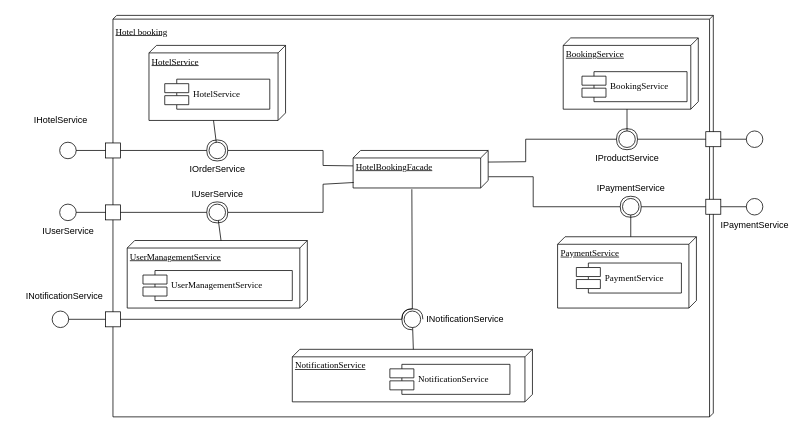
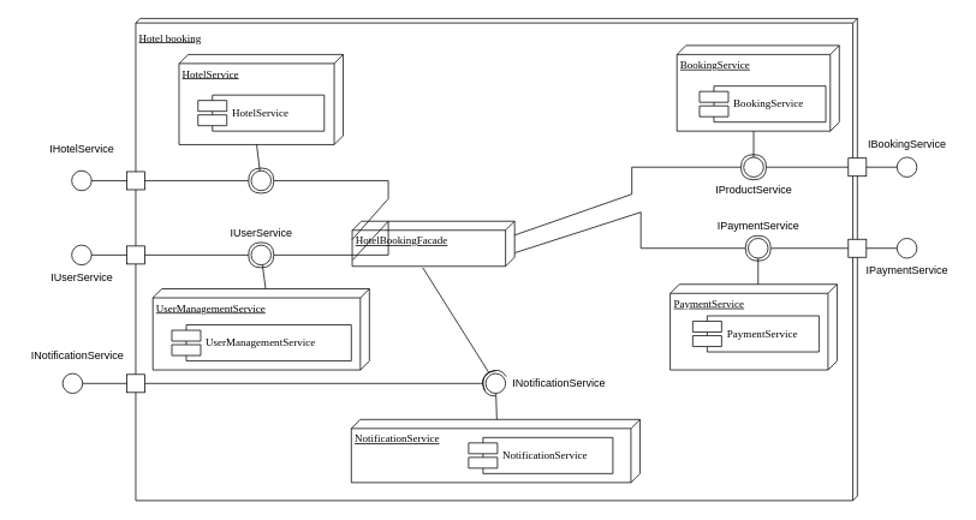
  <mxCell id="0" />
  <mxCell id="1" parent="0" />
  <mxCell id="2" value="Hotel booking" style="verticalAlign=top;align=left;spacingTop=8;spacingLeft=2;spacingRight=12;shape=cube;size=5;direction=south;fontStyle=4;html=1;rounded=0;shadow=0;comic=0;labelBackgroundColor=none;strokeWidth=1;fontFamily=Verdana;fontSize=12" vertex="1" parent="1"><mxGeometry x="150" y="20" width="800" height="535" as="geometry" /></mxCell>
  <mxCell id="3" value="BookingService  " style="verticalAlign=top;align=left;spacingTop=8;spacingLeft=2;spacingRight=12;shape=cube;size=10;direction=south;fontStyle=4;html=1;rounded=0;shadow=0;comic=0;labelBackgroundColor=none;strokeWidth=1;fontFamily=Verdana;fontSize=12" vertex="1" parent="1"><mxGeometry x="750" y="50" width="180" height="95" as="geometry" /></mxCell>
  <mxCell id="4" value="BookingService  " style="shape=component;align=left;spacingLeft=36;rounded=0;shadow=0;comic=0;labelBackgroundColor=none;strokeWidth=1;fontFamily=Verdana;fontSize=12;html=1;" vertex="1" parent="1"><mxGeometry x="775" y="95" width="140" height="40" as="geometry" /></mxCell>
  <mxCell id="5" value="&lt;font style=&quot;font-size: 12px;&quot;&gt;IProductService&lt;/font&gt;" style="text;html=1;align=center;verticalAlign=middle;resizable=0;points=[];autosize=1;strokeColor=none;fillColor=none;spacing=2;" vertex="1" parent="1"><mxGeometry x="780" y="195" width="110" height="30" as="geometry" /></mxCell>
- <mxCell id="6" value="HotelBookingFacade" style="verticalAlign=top;align=left;spacingTop=8;spacingLeft=2;spacingRight=12;shape=cube;size=10;direction=south;fontStyle=4;html=1;rounded=0;shadow=0;comic=0;labelBackgroundColor=none;strokeWidth=1;fontFamily=Verdana;fontSize=12" vertex="1" parent="1"><mxGeometry x="470" y="200" width="180" height="50" as="geometry" /></mxCell>
+ <mxCell id="6" value="HotelBookingFacade" style="verticalAlign=top;align=left;spacingTop=8;spacingLeft=2;spacingRight=12;shape=cube;size=10;direction=south;fontStyle=4;html=1;rounded=0;shadow=0;comic=0;labelBackgroundColor=none;strokeWidth=1;fontFamily=Verdana;fontSize=12" vertex="1" parent="1"><mxGeometry x="390" y="245" width="180" height="50" as="geometry" /></mxCell>
  <mxCell id="7" value="PaymentService    " style="verticalAlign=top;align=left;spacingTop=8;spacingLeft=2;spacingRight=12;shape=cube;size=10;direction=south;fontStyle=4;html=1;rounded=0;shadow=0;comic=0;labelBackgroundColor=none;strokeWidth=1;fontFamily=Verdana;fontSize=12" vertex="1" parent="1"><mxGeometry x="742.5" y="315" width="185" height="95" as="geometry" /></mxCell>
  <mxCell id="8" value="PaymentService    " style="shape=component;align=left;spacingLeft=36;rounded=0;shadow=0;comic=0;labelBackgroundColor=none;strokeWidth=1;fontFamily=Verdana;fontSize=12;html=1;" vertex="1" parent="1"><mxGeometry x="767.5" y="350" width="140" height="40" as="geometry" /></mxCell>
  <mxCell id="9" value="NotificationService     " style="verticalAlign=top;align=left;spacingTop=8;spacingLeft=2;spacingRight=12;shape=cube;size=10;direction=south;fontStyle=4;html=1;rounded=0;shadow=0;comic=0;labelBackgroundColor=none;strokeWidth=1;fontFamily=Verdana;fontSize=12" vertex="1" parent="1"><mxGeometry x="389" y="465" width="320" height="70" as="geometry" /></mxCell>
  <mxCell id="10" value="NotificationService   " style="shape=component;align=left;spacingLeft=36;rounded=0;shadow=0;comic=0;labelBackgroundColor=none;strokeWidth=1;fontFamily=Verdana;fontSize=12;html=1;" vertex="1" parent="1"><mxGeometry x="519" y="485" width="160" height="40" as="geometry" /></mxCell>
  <mxCell id="11" value="HotelService      " style="verticalAlign=top;align=left;spacingTop=8;spacingLeft=2;spacingRight=12;shape=cube;size=10;direction=south;fontStyle=4;html=1;rounded=0;shadow=0;comic=0;labelBackgroundColor=none;strokeWidth=1;fontFamily=Verdana;fontSize=12" vertex="1" parent="1"><mxGeometry x="198" y="60" width="182" height="100" as="geometry" /></mxCell>
  <mxCell id="12" value="HotelService      " style="shape=component;align=left;spacingLeft=36;rounded=0;shadow=0;comic=0;labelBackgroundColor=none;strokeWidth=1;fontFamily=Verdana;fontSize=12;html=1;" vertex="1" parent="1"><mxGeometry x="219" y="105" width="140" height="40" as="geometry" /></mxCell>
  <mxCell id="13" value="UserManagementService           " style="verticalAlign=top;align=left;spacingTop=8;spacingLeft=2;spacingRight=12;shape=cube;size=10;direction=south;fontStyle=4;html=1;rounded=0;shadow=0;comic=0;labelBackgroundColor=none;strokeWidth=1;fontFamily=Verdana;fontSize=12" vertex="1" parent="1"><mxGeometry x="169" y="320" width="240" height="90" as="geometry" /></mxCell>
  <mxCell id="14" value="UserManagementService           " style="shape=component;align=left;spacingLeft=36;rounded=0;shadow=0;comic=0;labelBackgroundColor=none;strokeWidth=1;fontFamily=Verdana;fontSize=12;html=1;" vertex="1" parent="1"><mxGeometry x="190" y="360" width="199" height="40" as="geometry" /></mxCell>
  <mxCell id="15" value="" style="html=1;rounded=0;rotation=-180;" vertex="1" parent="1"><mxGeometry x="940" y="175" width="20" height="20" as="geometry" /></mxCell>
  <mxCell id="16" value="" style="rounded=0;orthogonalLoop=1;jettySize=auto;html=1;endArrow=halfCircle;endFill=0;endSize=12;strokeWidth=1;sketch=0;exitX=1;exitY=0.5;exitDx=0;exitDy=0;textShadow=0;labelBorderColor=none;" edge="1" parent="1" source="15" target="19"><mxGeometry relative="1" as="geometry"><mxPoint x="1020" y="205" as="sourcePoint" /><mxPoint x="850" y="185" as="targetPoint" /></mxGeometry></mxCell>
  <mxCell id="17" value="" style="rounded=0;orthogonalLoop=1;jettySize=auto;html=1;endArrow=oval;endFill=0;sketch=0;sourcePerimeterSpacing=0;targetPerimeterSpacing=0;endSize=22;exitX=0;exitY=0;exitDx=70;exitDy=145;exitPerimeter=0;" edge="1" parent="1" source="19"><mxGeometry relative="1" as="geometry"><mxPoint x="880" y="165" as="sourcePoint" /><mxPoint x="835" y="185" as="targetPoint" /></mxGeometry></mxCell>
  <mxCell id="18" value="" style="rounded=0;orthogonalLoop=1;jettySize=auto;html=1;endArrow=oval;endFill=0;sketch=0;sourcePerimeterSpacing=0;targetPerimeterSpacing=0;endSize=22;exitX=0;exitY=0;exitDx=95;exitDy=95;exitPerimeter=0;textShadow=0;" edge="1" parent="1" source="3" target="19"><mxGeometry relative="1" as="geometry"><mxPoint x="835" y="145" as="sourcePoint" /><mxPoint x="835" y="185" as="targetPoint" /></mxGeometry></mxCell>
  <mxCell id="19" value="" style="ellipse;whiteSpace=wrap;html=1;align=center;aspect=fixed;fillColor=none;strokeColor=none;resizable=0;perimeter=centerPerimeter;rotatable=0;allowArrows=0;points=[];outlineConnect=1;" vertex="1" parent="1"><mxGeometry x="830" y="180" width="10" height="10" as="geometry" /></mxCell>
  <mxCell id="20" value="" style="rounded=0;orthogonalLoop=1;jettySize=auto;html=1;endArrow=halfCircle;endFill=0;endSize=12;strokeWidth=1;sketch=0;entryX=0.25;entryY=0.925;entryDx=0;entryDy=0;entryPerimeter=0;exitX=0.309;exitY=0;exitDx=0;exitDy=0;exitPerimeter=0;" edge="1" parent="1" source="6" target="19"><mxGeometry relative="1" as="geometry"><mxPoint x="710" y="255" as="sourcePoint" /><mxPoint x="770" y="215" as="targetPoint" /><Array as="points"><mxPoint x="700" y="215" /><mxPoint x="700" y="185" /></Array></mxGeometry></mxCell>
  <mxCell id="21" value="" style="rounded=0;orthogonalLoop=1;jettySize=auto;html=1;endArrow=halfCircle;endFill=0;endSize=12;strokeWidth=1;sketch=0;entryX=0.25;entryY=0.925;entryDx=0;entryDy=0;entryPerimeter=0;exitX=0.7;exitY=-0.003;exitDx=0;exitDy=0;exitPerimeter=0;" edge="1" parent="1" source="6" target="24"><mxGeometry relative="1" as="geometry"><mxPoint x="700" y="215" as="sourcePoint" /><mxPoint x="760" y="305" as="targetPoint" /><Array as="points"><mxPoint x="710" y="235" /><mxPoint x="710" y="275" /></Array></mxGeometry></mxCell>
  <mxCell id="22" value="" style="rounded=0;orthogonalLoop=1;jettySize=auto;html=1;endArrow=halfCircle;endFill=0;endSize=12;strokeWidth=1;sketch=0;exitX=1;exitY=0.5;exitDx=0;exitDy=0;" edge="1" parent="1" source="25" target="24"><mxGeometry relative="1" as="geometry"><mxPoint x="990" y="275" as="sourcePoint" /><mxPoint x="840" y="275" as="targetPoint" /></mxGeometry></mxCell>
  <mxCell id="23" value="" style="rounded=0;orthogonalLoop=1;jettySize=auto;html=1;endArrow=oval;endFill=0;sketch=0;sourcePerimeterSpacing=0;targetPerimeterSpacing=0;endSize=22;exitX=0;exitY=0;exitDx=0;exitDy=87.5;exitPerimeter=0;" edge="1" parent="1" source="7" target="24"><mxGeometry relative="1" as="geometry"><mxPoint x="825" y="235" as="sourcePoint" /><mxPoint x="825" y="275" as="targetPoint" /></mxGeometry></mxCell>
  <mxCell id="24" value="" style="ellipse;whiteSpace=wrap;html=1;align=center;aspect=fixed;fillColor=none;strokeColor=none;resizable=0;perimeter=centerPerimeter;rotatable=0;allowArrows=0;points=[];outlineConnect=1;" vertex="1" parent="1"><mxGeometry x="835" y="270" width="10" height="10" as="geometry" /></mxCell>
  <mxCell id="25" value="" style="html=1;rounded=0;rotation=-180;" vertex="1" parent="1"><mxGeometry x="940" y="265" width="20" height="20" as="geometry" /></mxCell>
  <mxCell id="26" value="&lt;font style=&quot;font-size: 12px;&quot;&gt;IPaymentService&lt;/font&gt;" style="text;html=1;align=center;verticalAlign=middle;resizable=0;points=[];autosize=1;strokeColor=none;fillColor=none;spacing=2;" vertex="1" parent="1"><mxGeometry x="785" y="235" width="110" height="30" as="geometry" /></mxCell>
+ <mxCell id="27" value="&lt;font style=&quot;font-size: 12px;&quot;&gt;IBookingService&lt;/font&gt;" style="text;html=1;align=center;verticalAlign=middle;resizable=0;points=[];autosize=1;strokeColor=none;fillColor=none;spacing=2;" vertex="1" parent="1"><mxGeometry x="950" y="145" width="110" height="30" as="geometry" /></mxCell>
  <mxCell id="28" value="" style="ellipse;whiteSpace=wrap;html=1;align=center;aspect=fixed;fillColor=none;strokeColor=none;resizable=0;perimeter=centerPerimeter;rotatable=0;allowArrows=0;points=[];outlineConnect=1;" vertex="1" parent="1"><mxGeometry x="1000" y="270" width="10" height="10" as="geometry" /></mxCell>
  <mxCell id="29" value="" style="rounded=0;orthogonalLoop=1;jettySize=auto;html=1;endArrow=oval;endFill=0;sketch=0;sourcePerimeterSpacing=0;targetPerimeterSpacing=0;endSize=22;exitX=0;exitY=0.5;exitDx=0;exitDy=0;" edge="1" parent="1" source="25" target="28"><mxGeometry relative="1" as="geometry"><mxPoint x="957.5" y="275" as="sourcePoint" /><mxPoint x="1005" y="275" as="targetPoint" /></mxGeometry></mxCell>
  <mxCell id="30" value="" style="ellipse;whiteSpace=wrap;html=1;align=center;aspect=fixed;fillColor=none;strokeColor=none;resizable=0;perimeter=centerPerimeter;rotatable=0;allowArrows=0;points=[];outlineConnect=1;" vertex="1" parent="1"><mxGeometry x="1000" y="180" width="10" height="10" as="geometry" /></mxCell>
  <mxCell id="31" value="" style="rounded=0;orthogonalLoop=1;jettySize=auto;html=1;endArrow=oval;endFill=0;sketch=0;sourcePerimeterSpacing=0;targetPerimeterSpacing=0;endSize=22;exitX=0;exitY=0.5;exitDx=0;exitDy=0;" edge="1" parent="1" source="15" target="30"><mxGeometry relative="1" as="geometry"><mxPoint x="957.5" y="185" as="sourcePoint" /><mxPoint x="1005" y="185" as="targetPoint" /></mxGeometry></mxCell>
  <mxCell id="32" value="&lt;font style=&quot;font-size: 12px;&quot;&gt;IPaymentService&lt;/font&gt;" style="text;html=1;align=center;verticalAlign=middle;resizable=0;points=[];autosize=1;strokeColor=none;fillColor=none;spacing=2;" vertex="1" parent="1"><mxGeometry x="950" y="285" width="110" height="30" as="geometry" /></mxCell>
  <mxCell id="33" value="" style="rounded=0;orthogonalLoop=1;jettySize=auto;html=1;endArrow=halfCircle;endFill=0;endSize=12;strokeWidth=1;sketch=0;entryX=0.25;entryY=0.925;entryDx=0;entryDy=0;entryPerimeter=0;exitX=1.033;exitY=0.565;exitDx=0;exitDy=0;exitPerimeter=0;" edge="1" parent="1" source="6" target="36"><mxGeometry relative="1" as="geometry"><mxPoint x="555" y="225" as="sourcePoint" /><mxPoint x="469" y="455" as="targetPoint" /><Array as="points" /></mxGeometry></mxCell>
  <mxCell id="34" value="" style="rounded=0;orthogonalLoop=1;jettySize=auto;html=1;endArrow=halfCircle;endFill=0;endSize=12;strokeWidth=1;sketch=0;exitX=0;exitY=0.5;exitDx=0;exitDy=0;" edge="1" parent="1" source="37" target="36"><mxGeometry relative="1" as="geometry"><mxPoint x="420" y="425" as="sourcePoint" /><mxPoint x="549" y="425" as="targetPoint" /></mxGeometry></mxCell>
  <mxCell id="35" value="" style="rounded=0;orthogonalLoop=1;jettySize=auto;html=1;endArrow=oval;endFill=0;sketch=0;sourcePerimeterSpacing=0;targetPerimeterSpacing=0;endSize=22;exitX=0;exitY=0.496;exitDx=0;exitDy=0;exitPerimeter=0;" edge="1" parent="1" source="9" target="36"><mxGeometry relative="1" as="geometry"><mxPoint x="554" y="470" as="sourcePoint" /><mxPoint x="534" y="425" as="targetPoint" /></mxGeometry></mxCell>
  <mxCell id="36" value="" style="ellipse;whiteSpace=wrap;html=1;align=center;aspect=fixed;fillColor=none;strokeColor=none;resizable=0;perimeter=centerPerimeter;rotatable=0;allowArrows=0;points=[];outlineConnect=1;" vertex="1" parent="1"><mxGeometry x="544" y="420" width="10" height="10" as="geometry" /></mxCell>
  <mxCell id="37" value="" style="html=1;rounded=0;rotation=-180;" vertex="1" parent="1"><mxGeometry x="140" y="415" width="20" height="20" as="geometry" /></mxCell>
  <mxCell id="38" value="" style="ellipse;whiteSpace=wrap;html=1;align=center;aspect=fixed;fillColor=none;strokeColor=none;resizable=0;perimeter=centerPerimeter;rotatable=0;allowArrows=0;points=[];outlineConnect=1;" vertex="1" parent="1"><mxGeometry x="75" y="420" width="10" height="10" as="geometry" /></mxCell>
  <mxCell id="39" value="" style="rounded=0;orthogonalLoop=1;jettySize=auto;html=1;endArrow=oval;endFill=0;sketch=0;sourcePerimeterSpacing=0;targetPerimeterSpacing=0;endSize=22;exitX=1;exitY=0.5;exitDx=0;exitDy=0;entryX=0.046;entryY=-0.092;entryDx=0;entryDy=0;entryPerimeter=0;" edge="1" parent="1" source="37" target="38"><mxGeometry relative="1" as="geometry"><mxPoint x="5" y="445" as="sourcePoint" /><mxPoint x="55" y="410" as="targetPoint" /></mxGeometry></mxCell>
  <mxCell id="40" value="&lt;font style=&quot;font-size: 12px;&quot;&gt;INotificationService&lt;/font&gt;" style="text;html=1;align=center;verticalAlign=middle;resizable=0;points=[];autosize=1;strokeColor=none;fillColor=none;spacing=2;" vertex="1" parent="1"><mxGeometry x="20" y="380" width="130" height="30" as="geometry" /></mxCell>
  <mxCell id="41" value="" style="rounded=0;orthogonalLoop=1;jettySize=auto;html=1;endArrow=halfCircle;endFill=0;endSize=12;strokeWidth=1;sketch=0;entryX=0.25;entryY=0.925;entryDx=0;entryDy=0;entryPerimeter=0;exitX=0.411;exitY=1.001;exitDx=0;exitDy=0;exitPerimeter=0;" edge="1" parent="1" source="6" target="44"><mxGeometry relative="1" as="geometry"><mxPoint x="470" y="220" as="sourcePoint" /><mxPoint x="209" y="230" as="targetPoint" /><Array as="points"><mxPoint x="430" y="220" /><mxPoint x="430" y="200" /></Array></mxGeometry></mxCell>
  <mxCell id="42" value="" style="rounded=0;orthogonalLoop=1;jettySize=auto;html=1;endArrow=halfCircle;endFill=0;endSize=12;strokeWidth=1;sketch=0;exitX=1;exitY=0.5;exitDx=0;exitDy=0;" edge="1" parent="1" source="45" target="44"><mxGeometry relative="1" as="geometry"><mxPoint x="439" y="200" as="sourcePoint" /><mxPoint x="289" y="200" as="targetPoint" /></mxGeometry></mxCell>
  <mxCell id="43" value="" style="rounded=0;orthogonalLoop=1;jettySize=auto;html=1;endArrow=oval;endFill=0;sketch=0;sourcePerimeterSpacing=0;targetPerimeterSpacing=0;endSize=22;exitX=0;exitY=0;exitDx=100;exitDy=96;exitPerimeter=0;" edge="1" parent="1" source="11" target="44"><mxGeometry relative="1" as="geometry"><mxPoint x="290" y="165" as="sourcePoint" /><mxPoint x="274" y="195" as="targetPoint" /></mxGeometry></mxCell>
  <mxCell id="44" value="" style="ellipse;whiteSpace=wrap;html=1;align=center;aspect=fixed;fillColor=none;strokeColor=none;resizable=0;perimeter=centerPerimeter;rotatable=0;allowArrows=0;points=[];outlineConnect=1;" vertex="1" parent="1"><mxGeometry x="284" y="195" width="10" height="10" as="geometry" /></mxCell>
  <mxCell id="45" value="" style="html=1;rounded=0;rotation=-180;" vertex="1" parent="1"><mxGeometry x="140" y="190" width="20" height="20" as="geometry" /></mxCell>
  <mxCell id="46" value="" style="ellipse;whiteSpace=wrap;html=1;align=center;aspect=fixed;fillColor=none;strokeColor=none;resizable=0;perimeter=centerPerimeter;rotatable=0;allowArrows=0;points=[];outlineConnect=1;" vertex="1" parent="1"><mxGeometry x="85" y="195" width="10" height="10" as="geometry" /></mxCell>
  <mxCell id="47" value="" style="rounded=0;orthogonalLoop=1;jettySize=auto;html=1;endArrow=oval;endFill=0;sketch=0;sourcePerimeterSpacing=0;targetPerimeterSpacing=0;endSize=22;exitX=1;exitY=0.5;exitDx=0;exitDy=0;entryX=0.046;entryY=-0.092;entryDx=0;entryDy=0;entryPerimeter=0;" edge="1" parent="1" source="45" target="46"><mxGeometry relative="1" as="geometry"><mxPoint x="15" y="220" as="sourcePoint" /><mxPoint x="65" y="185" as="targetPoint" /></mxGeometry></mxCell>
- <mxCell id="48" value="&lt;font style=&quot;font-size: 12px;&quot;&gt;IHotelService&lt;/font&gt;" style="text;html=1;align=center;verticalAlign=middle;resizable=0;points=[];autosize=1;strokeColor=none;fillColor=none;spacing=2;" vertex="1" parent="1"><mxGeometry x="35" y="145" width="90" height="30" as="geometry" /></mxCell>
- <mxCell id="49" value="&lt;font style=&quot;font-size: 12px;&quot;&gt;IOrderService&lt;/font&gt;" style="text;html=1;align=center;verticalAlign=middle;resizable=0;points=[];autosize=1;strokeColor=none;fillColor=none;spacing=2;" vertex="1" parent="1"><mxGeometry x="239" y="210" width="100" height="30" as="geometry" /></mxCell>
+ <mxCell id="48" value="&lt;font style=&quot;font-size: 12px;&quot;&gt;IHotelService&lt;/font&gt;" style="text;html=1;align=center;verticalAlign=middle;resizable=0;points=[];autosize=1;strokeColor=none;fillColor=none;spacing=2;" vertex="1" parent="1"><mxGeometry x="45" y="150" width="90" height="30" as="geometry" /></mxCell>
  <mxCell id="50" value="" style="rounded=0;orthogonalLoop=1;jettySize=auto;html=1;endArrow=halfCircle;endFill=0;endSize=12;strokeWidth=1;sketch=0;entryX=0.25;entryY=0.925;entryDx=0;entryDy=0;entryPerimeter=0;exitX=0.854;exitY=0.996;exitDx=0;exitDy=0;exitPerimeter=0;" edge="1" parent="1" source="6" target="53"><mxGeometry relative="1" as="geometry"><mxPoint x="470" y="302.5" as="sourcePoint" /><mxPoint x="209" y="312.5" as="targetPoint" /><Array as="points"><mxPoint x="430" y="245" /><mxPoint x="430" y="282.5" /></Array></mxGeometry></mxCell>
  <mxCell id="51" value="" style="rounded=0;orthogonalLoop=1;jettySize=auto;html=1;endArrow=halfCircle;endFill=0;endSize=12;strokeWidth=1;sketch=0;exitX=1;exitY=0.5;exitDx=0;exitDy=0;" edge="1" parent="1" source="54" target="53"><mxGeometry relative="1" as="geometry"><mxPoint x="439" y="282.5" as="sourcePoint" /><mxPoint x="289" y="282.5" as="targetPoint" /></mxGeometry></mxCell>
  <mxCell id="52" value="" style="rounded=0;orthogonalLoop=1;jettySize=auto;html=1;endArrow=oval;endFill=0;sketch=0;sourcePerimeterSpacing=0;targetPerimeterSpacing=0;endSize=22;exitX=0;exitY=0;exitDx=0;exitDy=115;exitPerimeter=0;" edge="1" parent="1" source="13" target="53"><mxGeometry relative="1" as="geometry"><mxPoint x="284" y="227.5" as="sourcePoint" /><mxPoint x="274" y="277.5" as="targetPoint" /></mxGeometry></mxCell>
  <mxCell id="53" value="" style="ellipse;whiteSpace=wrap;html=1;align=center;aspect=fixed;fillColor=none;strokeColor=none;resizable=0;perimeter=centerPerimeter;rotatable=0;allowArrows=0;points=[];outlineConnect=1;" vertex="1" parent="1"><mxGeometry x="284" y="277.5" width="10" height="10" as="geometry" /></mxCell>
  <mxCell id="54" value="" style="html=1;rounded=0;rotation=-180;" vertex="1" parent="1"><mxGeometry x="140" y="272.5" width="20" height="20" as="geometry" /></mxCell>
  <mxCell id="55" value="" style="ellipse;whiteSpace=wrap;html=1;align=center;aspect=fixed;fillColor=none;strokeColor=none;resizable=0;perimeter=centerPerimeter;rotatable=0;allowArrows=0;points=[];outlineConnect=1;" vertex="1" parent="1"><mxGeometry x="85" y="277.5" width="10" height="10" as="geometry" /></mxCell>
  <mxCell id="56" value="" style="rounded=0;orthogonalLoop=1;jettySize=auto;html=1;endArrow=oval;endFill=0;sketch=0;sourcePerimeterSpacing=0;targetPerimeterSpacing=0;endSize=22;exitX=1;exitY=0.5;exitDx=0;exitDy=0;entryX=0.046;entryY=-0.092;entryDx=0;entryDy=0;entryPerimeter=0;" edge="1" parent="1" source="54" target="55"><mxGeometry relative="1" as="geometry"><mxPoint x="15" y="302.5" as="sourcePoint" /><mxPoint x="65" y="267.5" as="targetPoint" /></mxGeometry></mxCell>
  <mxCell id="57" value="&lt;font style=&quot;font-size: 12px;&quot;&gt;IUserService&lt;/font&gt;" style="text;html=1;align=center;verticalAlign=middle;resizable=0;points=[];autosize=1;strokeColor=none;fillColor=none;spacing=2;" vertex="1" parent="1"><mxGeometry x="45" y="292.5" width="90" height="30" as="geometry" /></mxCell>
  <mxCell id="58" value="&lt;font style=&quot;font-size: 12px;&quot;&gt;IUserService&lt;/font&gt;" style="text;html=1;align=center;verticalAlign=middle;resizable=0;points=[];autosize=1;strokeColor=none;fillColor=none;spacing=2;" vertex="1" parent="1"><mxGeometry x="244" y="242.5" width="90" height="30" as="geometry" /></mxCell>
  <mxCell id="59" value="&lt;font style=&quot;font-size: 12px;&quot;&gt;INotificationService&lt;/font&gt;" style="text;html=1;align=center;verticalAlign=middle;resizable=0;points=[];autosize=1;strokeColor=none;fillColor=none;spacing=2;" vertex="1" parent="1"><mxGeometry x="554" y="410" width="130" height="30" as="geometry" /></mxCell>
